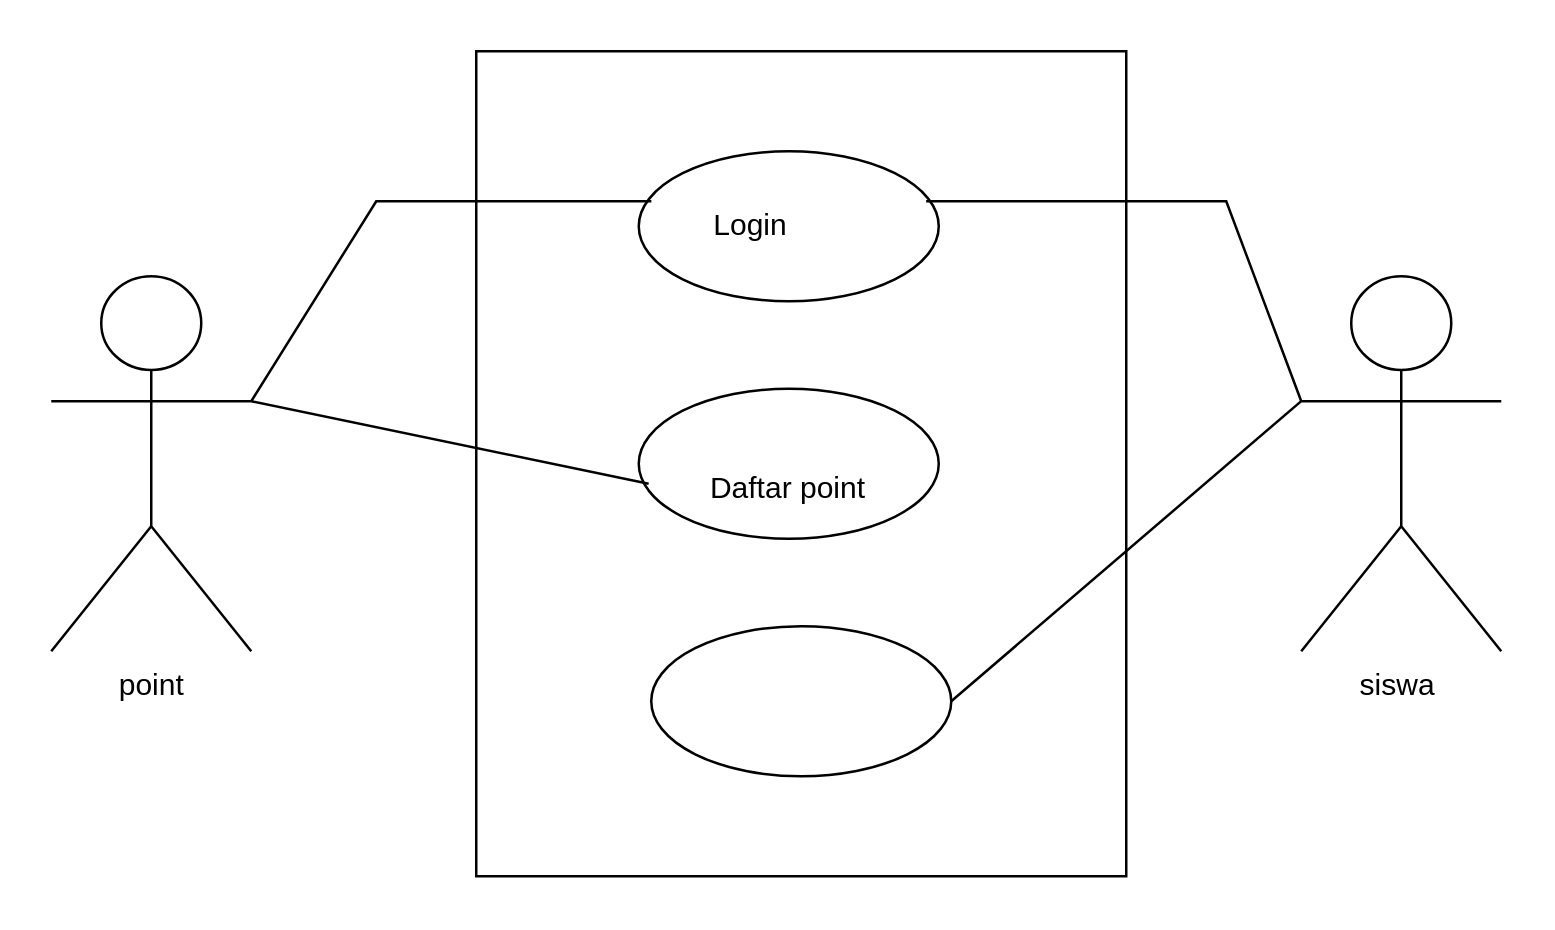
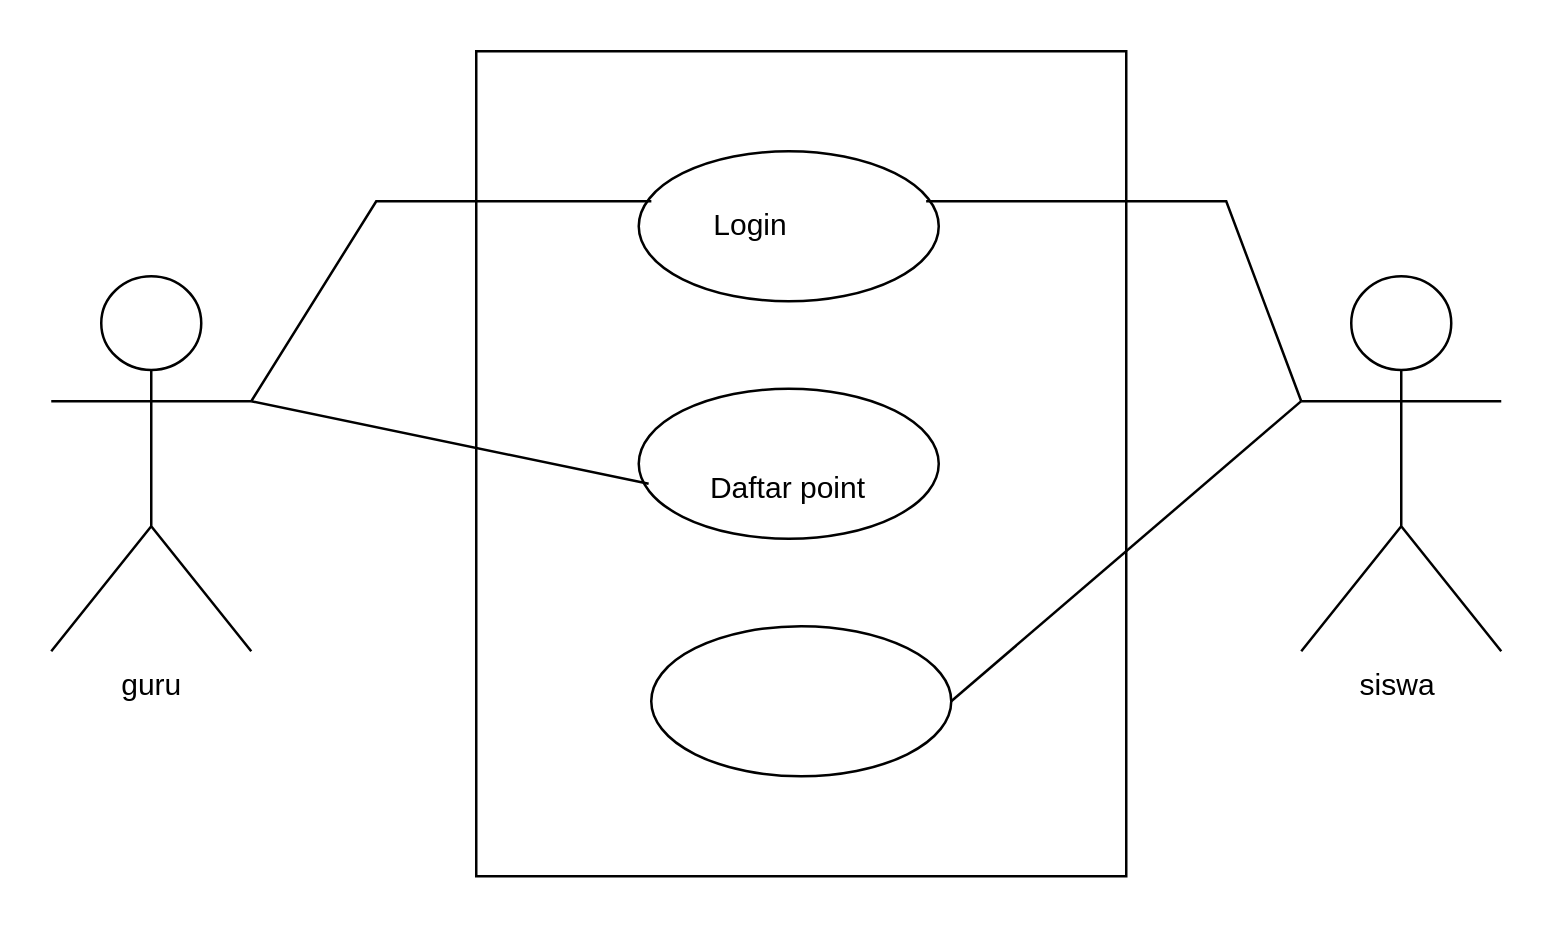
  <mxCell id="0" />
  <mxCell id="1" parent="0" />
- <mxCell id="2" value="point" style="shape=umlActor;verticalLabelPosition=bottom;verticalAlign=top;html=1;outlineConnect=0;" vertex="1" parent="1"><mxGeometry x="20" y="110" width="80" height="150" as="geometry" /></mxCell>
+ <mxCell id="2" value="guru" style="shape=umlActor;verticalLabelPosition=bottom;verticalAlign=top;html=1;outlineConnect=0;" vertex="1" parent="1"><mxGeometry x="20" y="110" width="80" height="150" as="geometry" /></mxCell>
  <mxCell id="3" value="" style="rounded=0;whiteSpace=wrap;html=1;" vertex="1" parent="1"><mxGeometry x="190" y="20" width="260" height="330" as="geometry" /></mxCell>
  <mxCell id="4" value="siswa&amp;nbsp;" style="shape=umlActor;verticalLabelPosition=bottom;verticalAlign=top;html=1;outlineConnect=0;" vertex="1" parent="1"><mxGeometry x="520" y="110" width="80" height="150" as="geometry" /></mxCell>
  <mxCell id="5" value="" style="ellipse;whiteSpace=wrap;html=1;" vertex="1" parent="1"><mxGeometry x="255" y="60" width="120" height="60" as="geometry" /></mxCell>
  <mxCell id="6" value="Login" style="text;strokeColor=none;align=center;fillColor=none;html=1;verticalAlign=middle;whiteSpace=wrap;rounded=0;" vertex="1" parent="1"><mxGeometry x="270" y="75" width="60" height="30" as="geometry" /></mxCell>
  <mxCell id="7" value="" style="ellipse;whiteSpace=wrap;html=1;" vertex="1" parent="1"><mxGeometry x="255" y="155" width="120" height="60" as="geometry" /></mxCell>
  <mxCell id="8" value="Daftar point" style="text;strokeColor=none;align=center;fillColor=none;html=1;verticalAlign=middle;whiteSpace=wrap;rounded=0;" vertex="1" parent="1"><mxGeometry x="280" y="180" width="70" height="30" as="geometry" /></mxCell>
  <mxCell id="9" value="" style="ellipse;whiteSpace=wrap;html=1;" vertex="1" parent="1"><mxGeometry x="260" y="250" width="120" height="60" as="geometry" /></mxCell>
  <mxCell id="10" value="" style="endArrow=none;html=1;rounded=0;entryX=0.042;entryY=0.333;entryDx=0;entryDy=0;entryPerimeter=0;" edge="1" target="5" parent="1"><mxGeometry width="50" height="50" relative="1" as="geometry"><mxPoint x="100" y="160" as="sourcePoint" /><mxPoint x="150" y="110" as="targetPoint" /><Array as="points"><mxPoint x="150" y="80" /></Array></mxGeometry></mxCell>
  <mxCell id="11" value="" style="endArrow=none;html=1;rounded=0;entryX=0.033;entryY=0.633;entryDx=0;entryDy=0;entryPerimeter=0;" edge="1" target="7" parent="1"><mxGeometry width="50" height="50" relative="1" as="geometry"><mxPoint x="100" y="160" as="sourcePoint" /><mxPoint x="140" y="160" as="targetPoint" /></mxGeometry></mxCell>
  <mxCell id="12" value="" style="endArrow=none;html=1;rounded=0;exitX=0.958;exitY=0.333;exitDx=0;exitDy=0;exitPerimeter=0;" edge="1" source="5" parent="1"><mxGeometry width="50" height="50" relative="1" as="geometry"><mxPoint x="470" y="210" as="sourcePoint" /><mxPoint x="520" y="160" as="targetPoint" /><Array as="points"><mxPoint x="490" y="80" /></Array></mxGeometry></mxCell>
  <mxCell id="13" value="" style="endArrow=none;html=1;rounded=0;exitX=1;exitY=0.5;exitDx=0;exitDy=0;entryX=0;entryY=0.333;entryDx=0;entryDy=0;entryPerimeter=0;" edge="1" source="9" target="4" parent="1"><mxGeometry width="50" height="50" relative="1" as="geometry"><mxPoint x="490" y="240" as="sourcePoint" /><mxPoint x="540" y="190" as="targetPoint" /></mxGeometry></mxCell>
